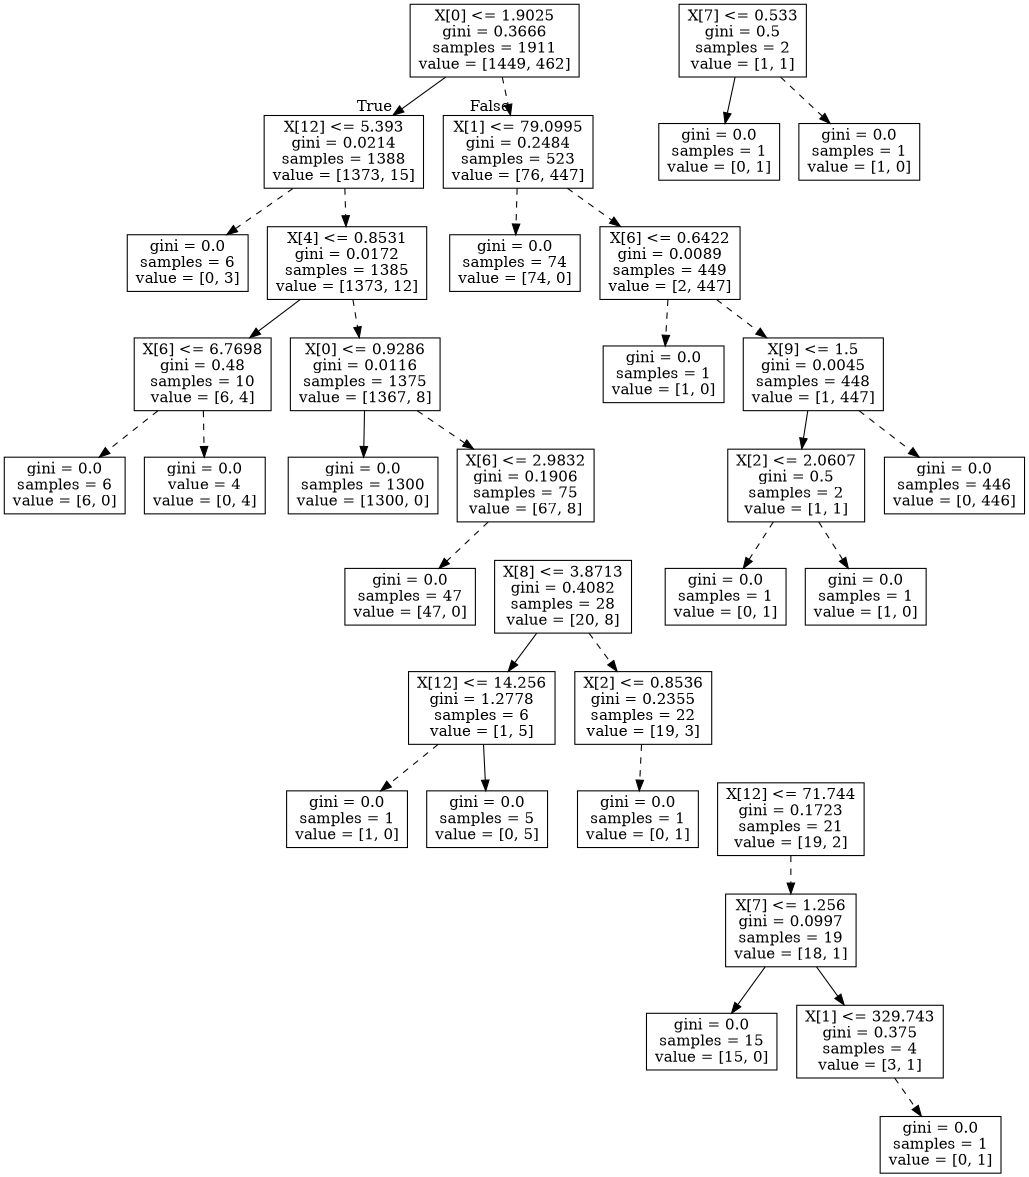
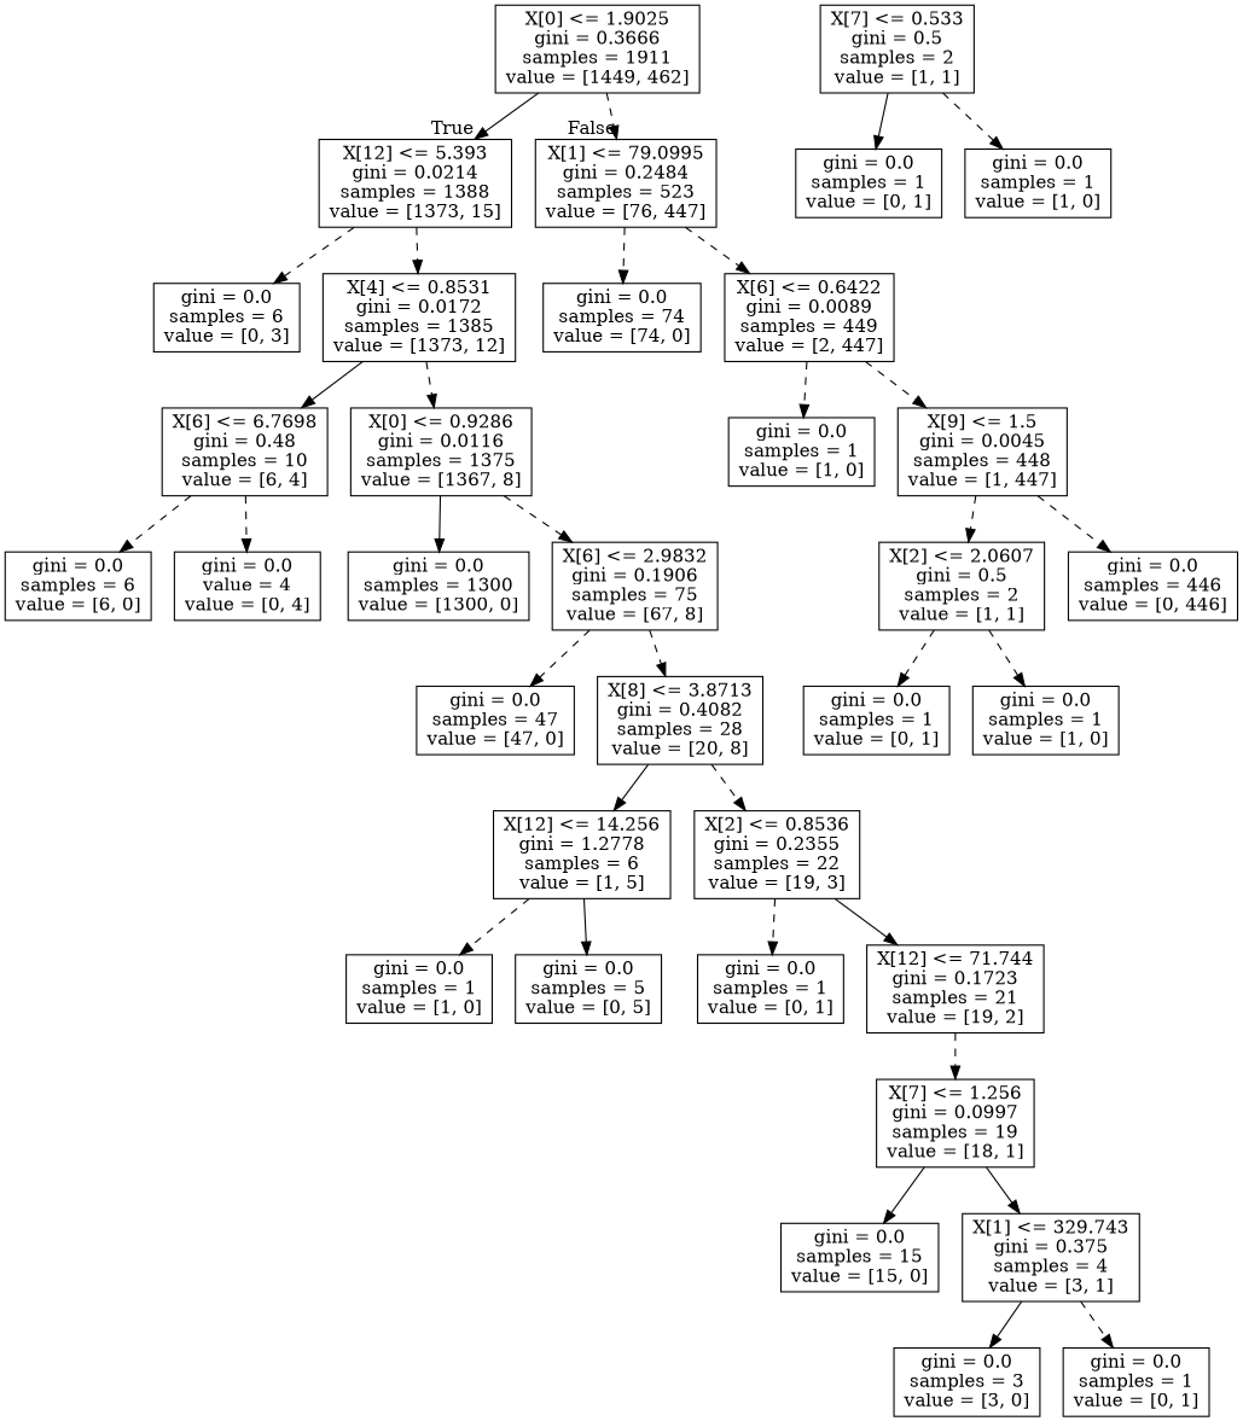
  digraph {
    node [shape=box]
    edge [style=dashed]
    n1 [label="X[0] <= 1.9025\ngini = 0.3666\nsamples = 1911\nvalue = [1449, 462]"]
    n2 [label="X[12] <= 5.393\ngini = 0.0214\nsamples = 1388\nvalue = [1373, 15]"]
    n3 [label="X[1] <= 79.0995\ngini = 0.2484\nsamples = 523\nvalue = [76, 447]"]
    n4 [label="gini = 0.0\nsamples = 6\nvalue = [0, 3]"]
    n5 [label="X[4] <= 0.8531\ngini = 0.0172\nsamples = 1385\nvalue = [1373, 12]"]
    n6 [label="gini = 0.0\nsamples = 74\nvalue = [74, 0]"]
    n7 [label="X[6] <= 0.6422\ngini = 0.0089\nsamples = 449\nvalue = [2, 447]"]
    n8 [label="X[6] <= 6.7698\ngini = 0.48\nsamples = 10\nvalue = [6, 4]"]
    n9 [label="X[0] <= 0.9286\ngini = 0.0116\nsamples = 1375\nvalue = [1367, 8]"]
    n10 [label="gini = 0.0\nsamples = 6\nvalue = [6, 0]"]
    n11 [label="gini = 0.0\nvalue = 4\nvalue = [0, 4]"]
    n12 [label="gini = 0.0\nsamples = 1300\nvalue = [1300, 0]"]
    n13 [label="X[6] <= 2.9832\ngini = 0.1906\nsamples = 75\nvalue = [67, 8]"]
    n14 [label="gini = 0.0\nsamples = 47\nvalue = [47, 0]"]
    n15 [label="X[8] <= 3.8713\ngini = 0.4082\nsamples = 28\nvalue = [20, 8]"]
    n16 [label="X[12] <= 14.256\ngini = 1.2778\nsamples = 6\nvalue = [1, 5]"]
    n17 [label="X[2] <= 0.8536\ngini = 0.2355\nsamples = 22\nvalue = [19, 3]"]
    n18 [label="gini = 0.0\nsamples = 1\nvalue = [1, 0]"]
    n19 [label="gini = 0.0\nsamples = 5\nvalue = [0, 5]"]
    n20 [label="gini = 0.0\nsamples = 1\nvalue = [0, 1]"]
    n21 [label="X[12] <= 71.744\ngini = 0.1723\nsamples = 21\nvalue = [19, 2]"]
    n22 [label="X[7] <= 1.256\ngini = 0.0997\nsamples = 19\nvalue = [18, 1]"]
    n23 [label="gini = 0.0\nsamples = 15\nvalue = [15, 0]"]
    n24 [label="X[1] <= 329.743\ngini = 0.375\nsamples = 4\nvalue = [3, 1]"]
    n25 [label="X[7] <= 0.533\ngini = 0.5\nsamples = 2\nvalue = [1, 1]"]
    n26 [label="gini = 0.0\nsamples = 1\nvalue = [0, 1]"]
    n27 [label="gini = 0.0\nsamples = 1\nvalue = [1, 0]"]
+   n28 [label="gini = 0.0\nsamples = 3\nvalue = [3, 0]"]
    n29 [label="gini = 0.0\nsamples = 1\nvalue = [0, 1]"]
    n30 [label="gini = 0.0\nsamples = 1\nvalue = [1, 0]"]
    n31 [label="X[9] <= 1.5\ngini = 0.0045\nsamples = 448\nvalue = [1, 447]"]
    n32 [label="X[2] <= 2.0607\ngini = 0.5\nsamples = 2\nvalue = [1, 1]"]
    n33 [label="gini = 0.0\nsamples = 446\nvalue = [0, 446]"]
    n34 [label="gini = 0.0\nsamples = 1\nvalue = [0, 1]"]
    n35 [label="gini = 0.0\nsamples = 1\nvalue = [1, 0]"]
    n1 -> n2 [headlabel=True labelangle=45 labeldistance=2.5 style=solid]
    n1 -> n3 [headlabel=False labelangle=-45 labeldistance=2.5]
    n2 -> n4
    n2 -> n5
    n3 -> n6
    n3 -> n7
    n5 -> n8 [style=solid]
    n5 -> n9
    n7 -> n30
    n7 -> n31
    n8 -> n10
    n8 -> n11
    n9 -> n12 [style=solid]
    n9 -> n13
    n13 -> n14
+   n13 -> n15
    n15 -> n16 [style=solid]
    n15 -> n17
    n16 -> n18
    n16 -> n19 [style=solid]
    n17 -> n20
+   n17 -> n21 [style=solid]
    n21 -> n22
    n22 -> n23 [style=solid]
    n22 -> n24 [style=solid]
+   n24 -> n28 [style=solid]
    n24 -> n29
    n25 -> n26 [style=solid]
    n25 -> n27
-   n31 -> n32 [style=solid]
+   n31 -> n32
    n31 -> n33
    n32 -> n34
    n32 -> n35
  }
